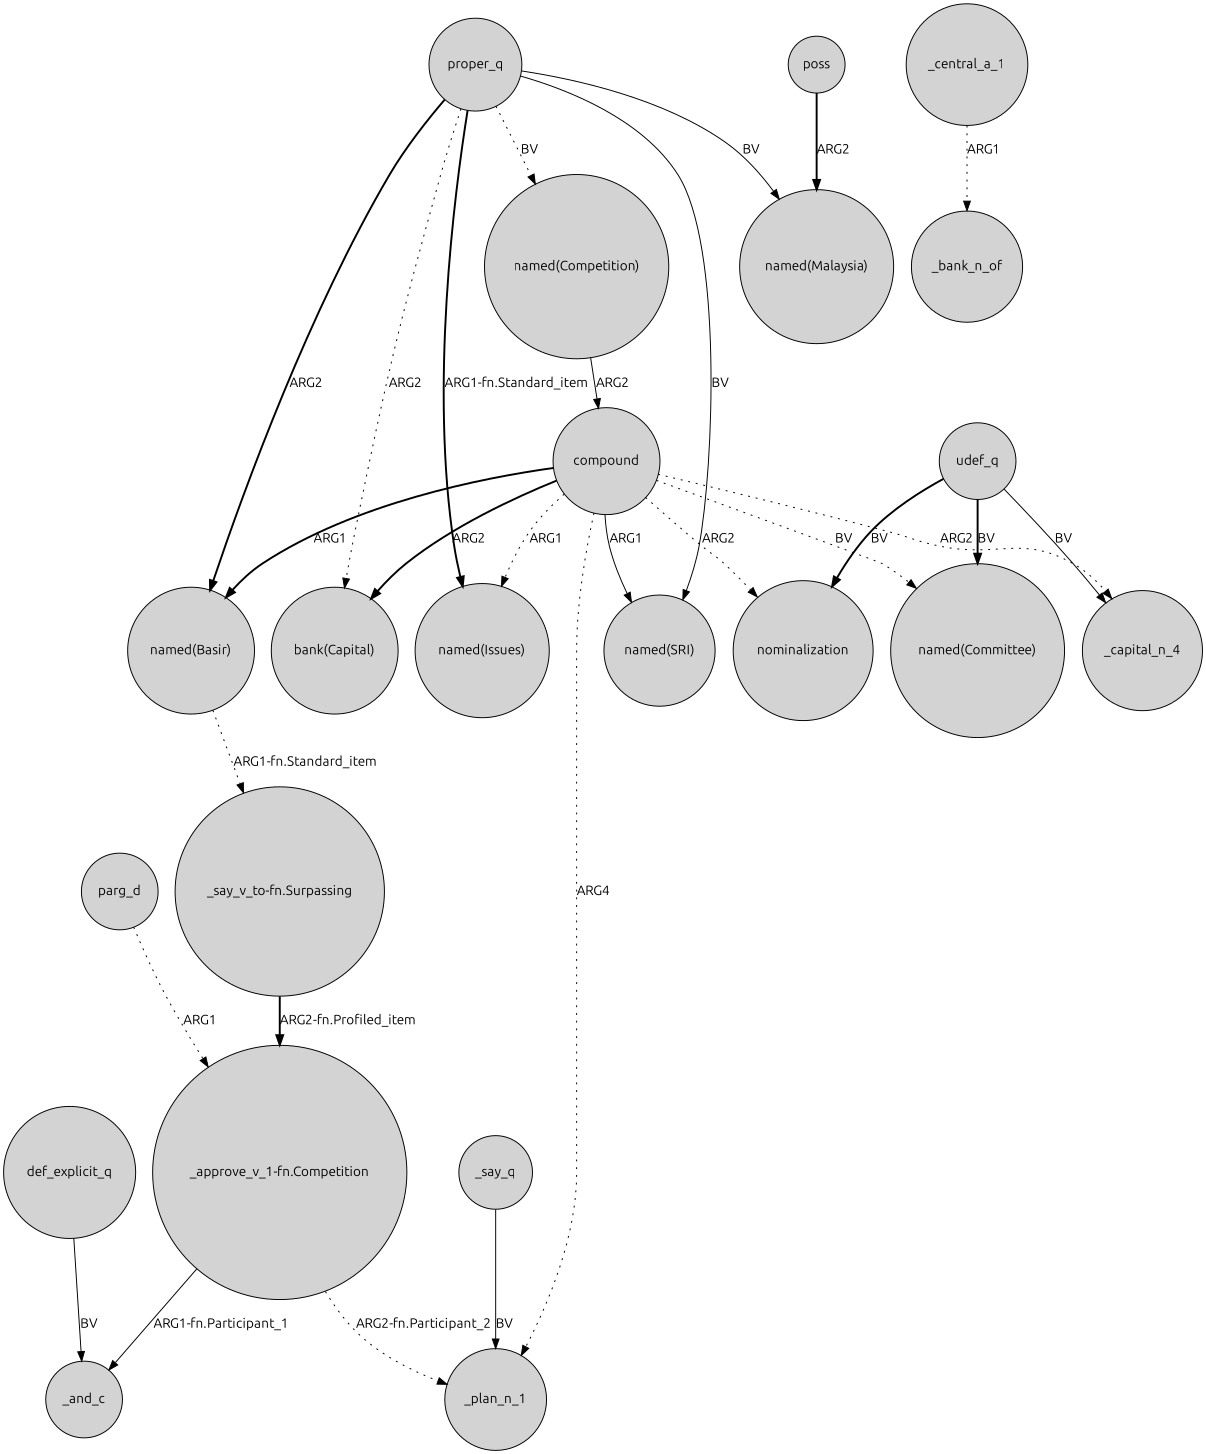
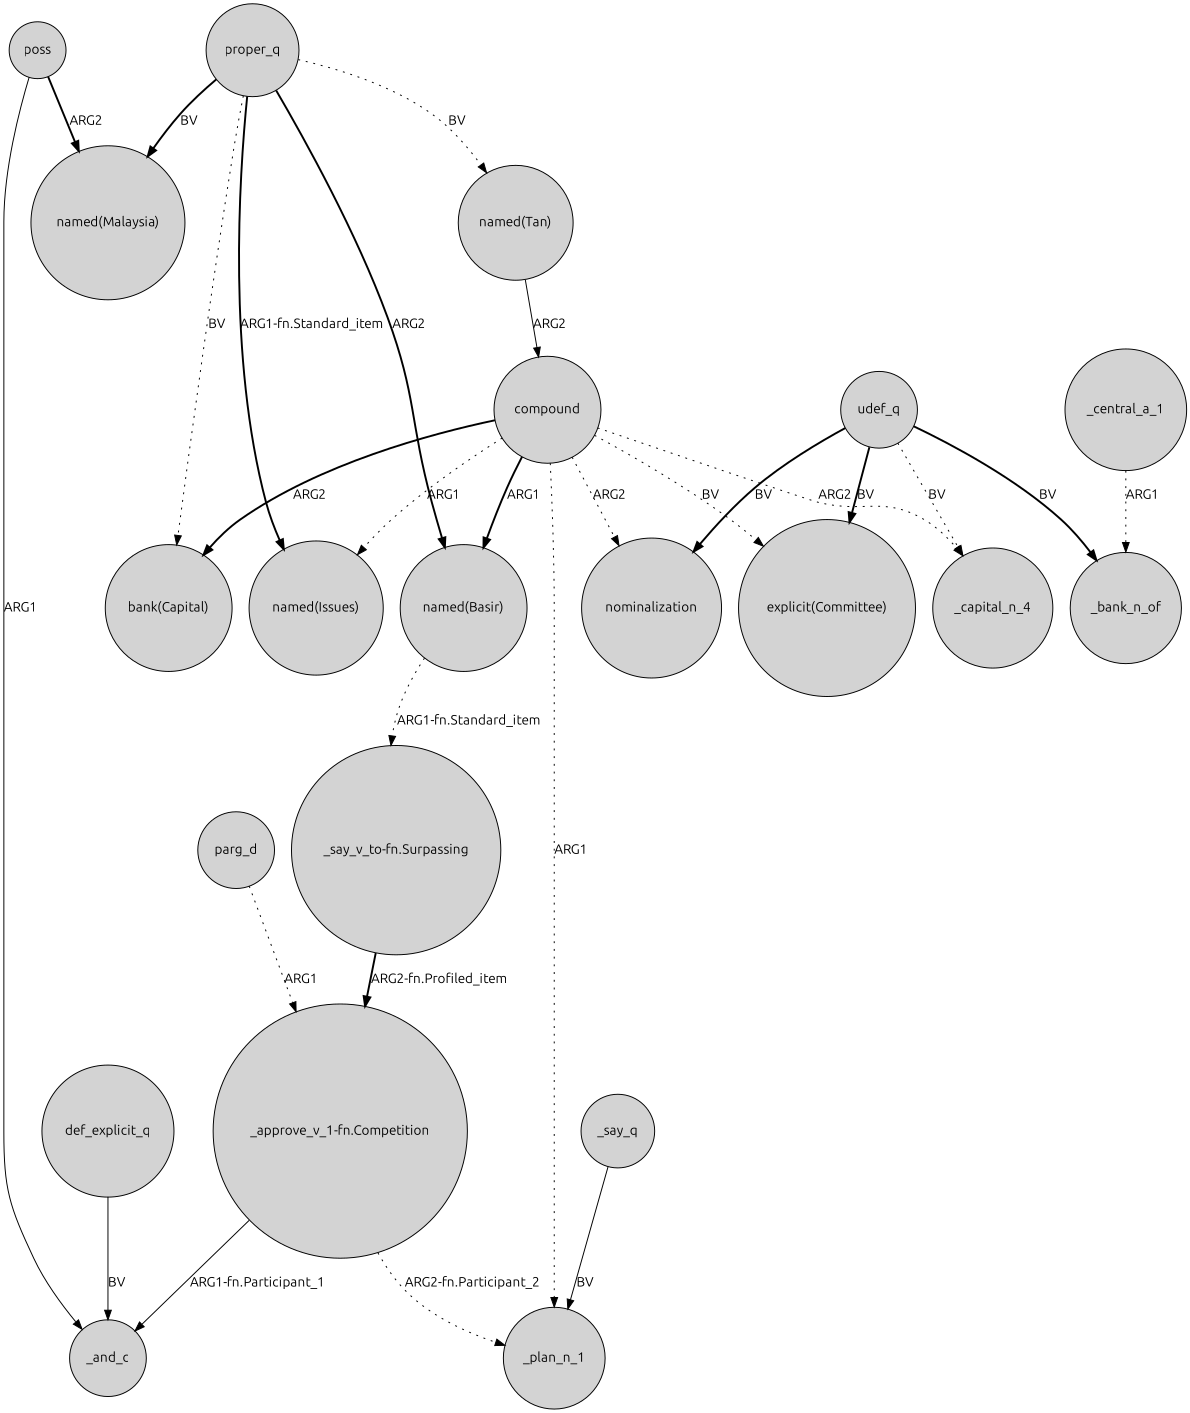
  digraph {
    fontname=Ubuntu
    node [fontname=Ubuntu shape=circle style=filled]
    edge [fontname=Ubuntu style=dotted]
    "_approve_v_1-fn.Competition"
    _and_c
    _plan_n_1
    parg_d
    "_say_v_to-fn.Surpassing"
    "named(Basir)"
    compound
    n8 [label="bank(Capital)"]
    "named(Issues)"
    nominalization
-   "named(SRI)"
-   "named(Committee)"
+   "named(Committee)" [label="explicit(Committee)"]
    n13 [label=_capital_n_4]
-   "named(Tan)" [label="named(Competition)"]
+   "named(Tan)"
    poss
    "named(Malaysia)"
    proper_q
    udef_q
    _bank_n_of
    _central_a_1
    def_explicit_q
    n22 [label=_say_q]
    "_approve_v_1-fn.Competition" -> _and_c [label="ARG1-fn.Participant_1" style=solid]
    "_approve_v_1-fn.Competition" -> _plan_n_1 [label="ARG2-fn.Participant_2"]
    parg_d -> "_approve_v_1-fn.Competition" [label=ARG1]
    "_say_v_to-fn.Surpassing" -> "_approve_v_1-fn.Competition" [label="ARG2-fn.Profiled_item" style=bold]
    "named(Basir)" -> "_say_v_to-fn.Surpassing" [label="ARG1-fn.Standard_item"]
-   compound -> _plan_n_1 [label=ARG4]
+   compound -> _plan_n_1 [label=ARG1]
    compound -> "named(Basir)" [label=ARG1 style=bold]
    compound -> n8 [label=ARG2 style=bold]
    compound -> "named(Issues)" [label=ARG1]
    compound -> nominalization [label=ARG2]
-   compound -> "named(SRI)" [label=ARG1 style=solid]
    compound -> "named(Committee)" [label=BV]
    compound -> n13 [label=ARG2]
    "named(Tan)" -> compound [label=ARG2 style=solid]
+   poss -> _and_c [label=ARG1 style=solid]
    poss -> "named(Malaysia)" [label=ARG2 style=bold]
    proper_q -> "named(Basir)" [label=ARG2 style=bold]
-   proper_q -> n8 [label=ARG2]
+   proper_q -> n8 [label=BV]
    proper_q -> "named(Issues)" [label="ARG1-fn.Standard_item" style=bold]
-   proper_q -> "named(SRI)" [label=BV style=solid]
    proper_q -> "named(Tan)" [label=BV]
-   proper_q -> "named(Malaysia)" [label=BV style=solid]
+   proper_q -> "named(Malaysia)" [label=BV style=bold]
    udef_q -> nominalization [label=BV style=bold]
    udef_q -> "named(Committee)" [label=BV style=bold]
-   udef_q -> n13 [label=BV style=solid]
+   udef_q -> n13 [label=BV]
+   udef_q -> _bank_n_of [label=BV style=bold]
    _central_a_1 -> _bank_n_of [label=ARG1]
    def_explicit_q -> _and_c [label=BV style=solid]
    n22 -> _plan_n_1 [label=BV style=solid]
  }
